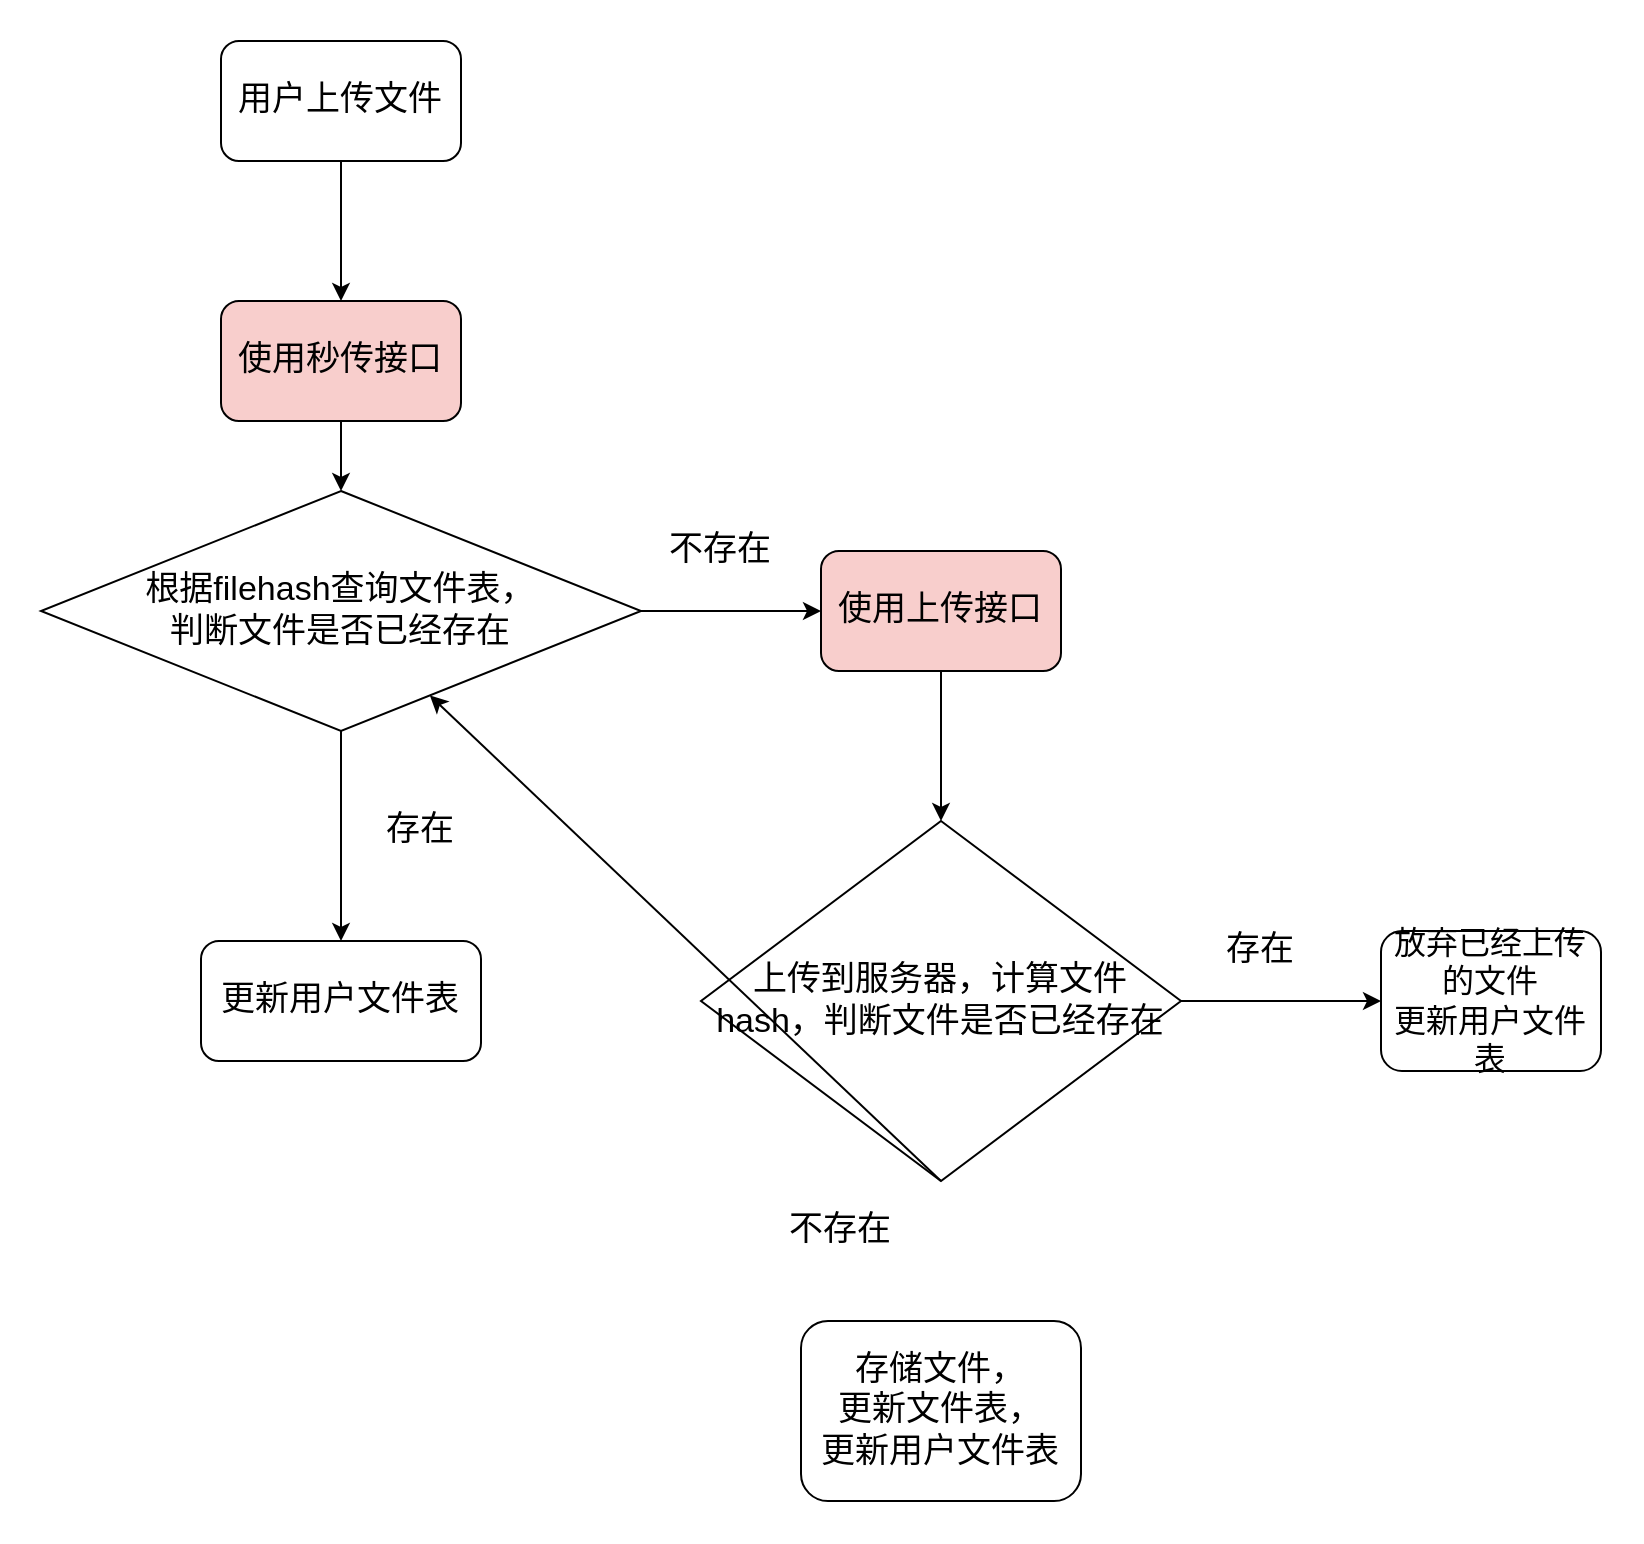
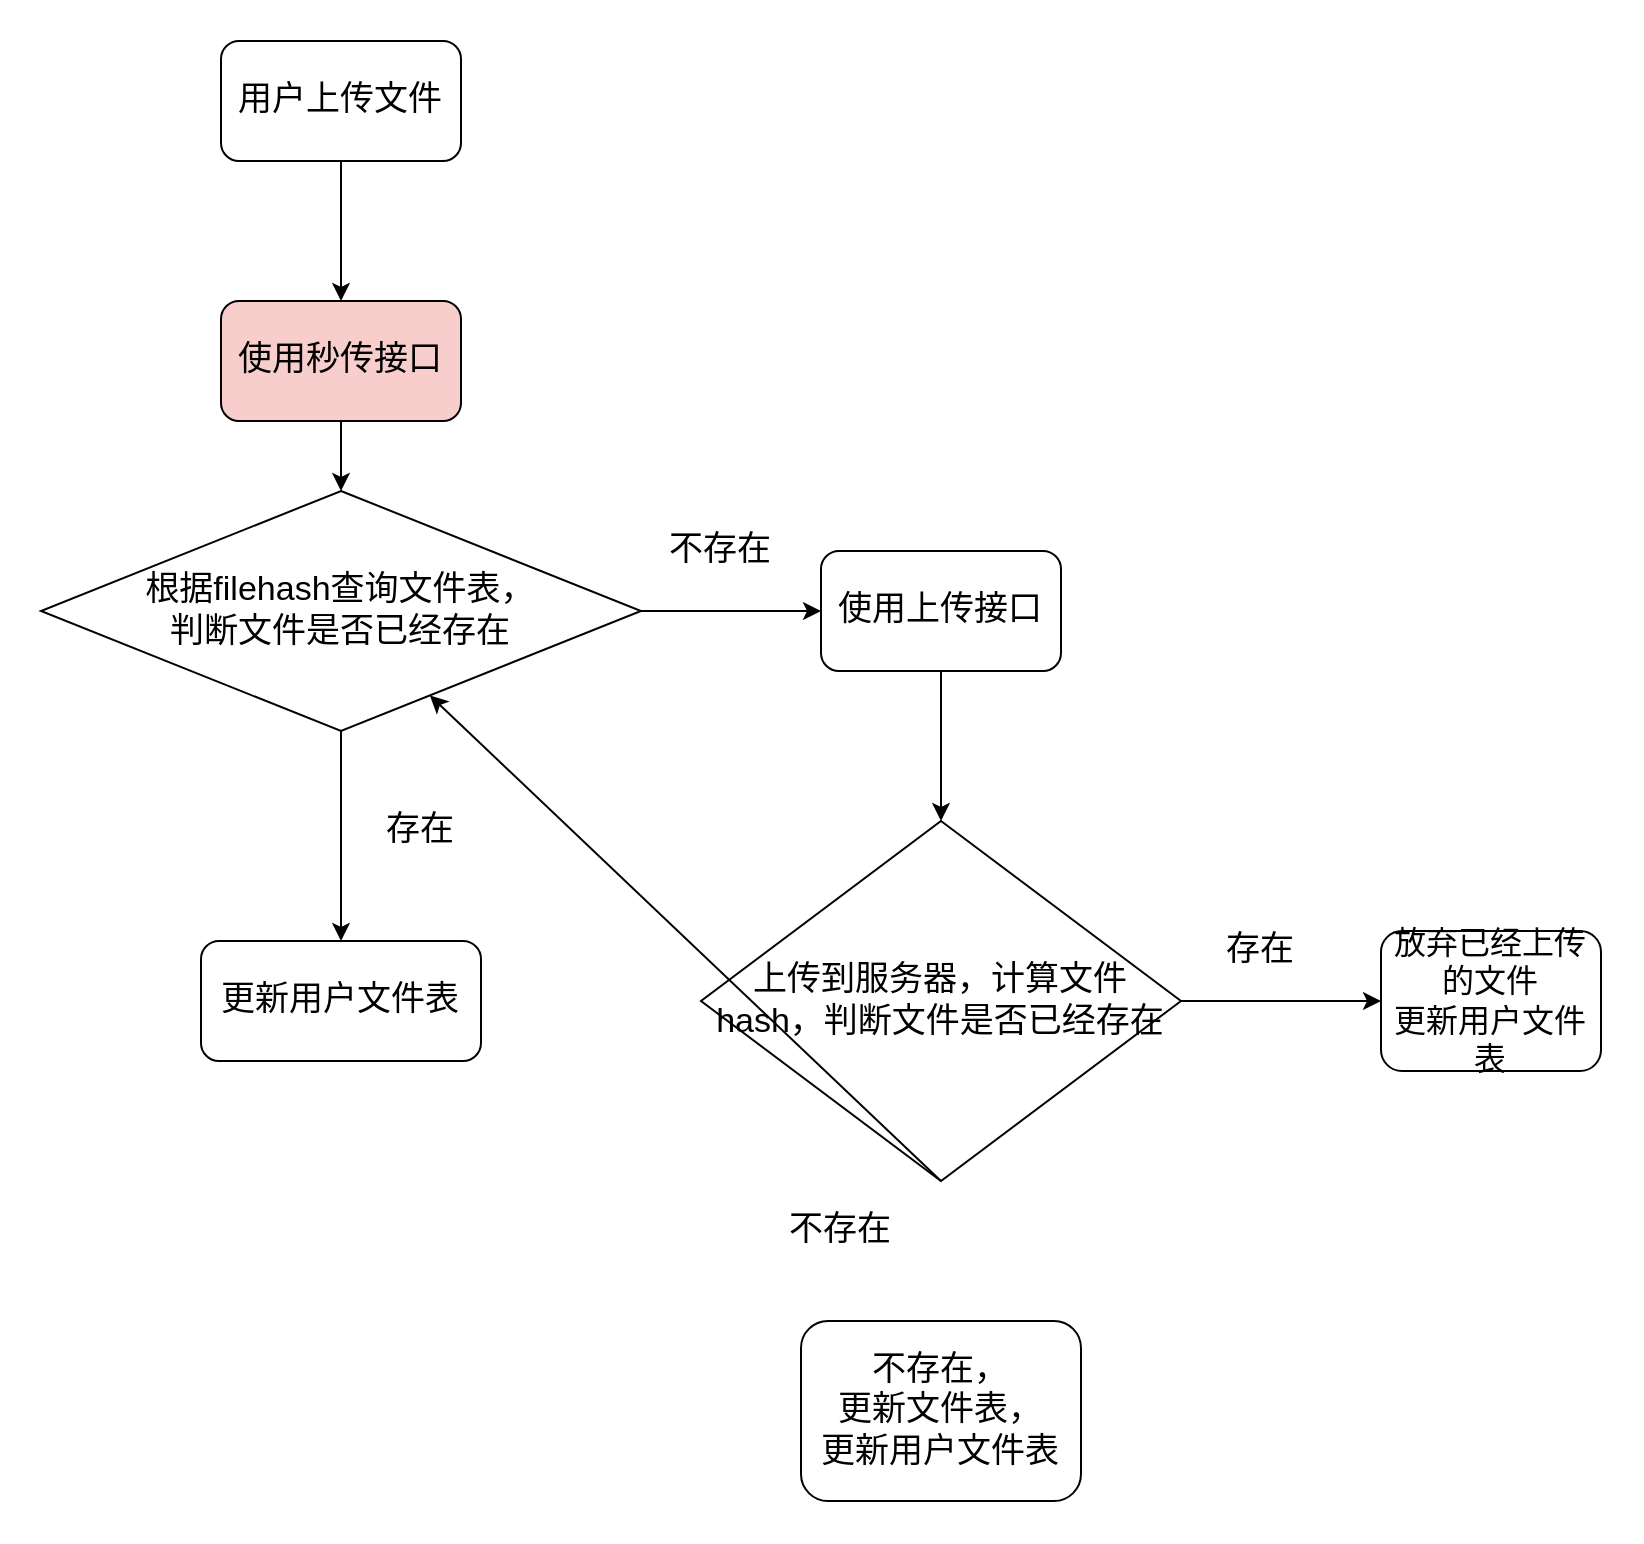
  <mxCell id="0" />
  <mxCell id="1" parent="0" />
  <mxCell id="2" value="&lt;font style=&quot;font-size: 17px;&quot;&gt;用户上传文件&lt;/font&gt;" style="rounded=1;whiteSpace=wrap;html=1;" parent="1" vertex="1"><mxGeometry x="110" y="20" width="120" height="60" as="geometry" /></mxCell>
  <mxCell id="3" value="根据filehash查询文件表，&lt;br&gt;判断文件是否已经存在" style="rhombus;whiteSpace=wrap;html=1;fontSize=17;" parent="1" vertex="1"><mxGeometry x="20" y="245" width="300" height="120" as="geometry" /></mxCell>
  <mxCell id="4" value="" style="endArrow=classic;html=1;rounded=0;fontSize=17;exitX=0.5;exitY=1;exitDx=0;exitDy=0;" parent="1" source="3" edge="1"><mxGeometry width="50" height="50" relative="1" as="geometry"><mxPoint x="180" y="370" as="sourcePoint" /><mxPoint x="170" y="470" as="targetPoint" /></mxGeometry></mxCell>
  <mxCell id="5" value="使用秒传接口" style="rounded=1;whiteSpace=wrap;html=1;fontSize=17;fillColor=#f8cecc;" parent="1" vertex="1"><mxGeometry x="110" y="150" width="120" height="60" as="geometry" /></mxCell>
  <mxCell id="6" value="存在" style="text;html=1;strokeColor=none;fillColor=none;align=center;verticalAlign=middle;whiteSpace=wrap;rounded=0;fontSize=17;" parent="1" vertex="1"><mxGeometry x="180" y="400" width="60" height="30" as="geometry" /></mxCell>
  <mxCell id="7" value="更新用户文件表" style="rounded=1;whiteSpace=wrap;html=1;fontSize=17;" parent="1" vertex="1"><mxGeometry x="100" y="470" width="140" height="60" as="geometry" /></mxCell>
  <mxCell id="8" value="" style="endArrow=classic;html=1;rounded=0;fontSize=17;exitX=1;exitY=0.5;exitDx=0;exitDy=0;" parent="1" source="3" edge="1"><mxGeometry width="50" height="50" relative="1" as="geometry"><mxPoint x="180" y="360" as="sourcePoint" /><mxPoint x="410" y="305" as="targetPoint" /></mxGeometry></mxCell>
  <mxCell id="9" value="不存在" style="text;html=1;strokeColor=none;fillColor=none;align=center;verticalAlign=middle;whiteSpace=wrap;rounded=0;fontSize=17;" parent="1" vertex="1"><mxGeometry x="330" y="260" width="60" height="30" as="geometry" /></mxCell>
- <mxCell id="10" value="使用上传接口" style="rounded=1;whiteSpace=wrap;html=1;fontSize=17;fillColor=#f8cecc;" parent="1" vertex="1"><mxGeometry x="410" y="275" width="120" height="60" as="geometry" /></mxCell>
+ <mxCell id="10" value="使用上传接口" style="rounded=1;whiteSpace=wrap;html=1;fontSize=17;" parent="1" vertex="1"><mxGeometry x="410" y="275" width="120" height="60" as="geometry" /></mxCell>
  <mxCell id="11" value="" style="endArrow=classic;html=1;rounded=0;fontSize=17;exitX=0.5;exitY=1;exitDx=0;exitDy=0;" parent="1" source="10" target="12" edge="1"><mxGeometry width="50" height="50" relative="1" as="geometry"><mxPoint x="180" y="360" as="sourcePoint" /><mxPoint x="470" y="400" as="targetPoint" /></mxGeometry></mxCell>
  <mxCell id="12" value="上传到服务器，计算文件hash，判断文件是否已经存在" style="rhombus;whiteSpace=wrap;html=1;fontSize=17;" parent="1" vertex="1"><mxGeometry x="350" y="410" width="240" height="180" as="geometry" /></mxCell>
  <mxCell id="13" value="" style="endArrow=classic;html=1;rounded=0;fontSize=17;exitX=1;exitY=0.5;exitDx=0;exitDy=0;entryX=0;entryY=0.5;entryDx=0;entryDy=0;" parent="1" source="12" target="20" edge="1"><mxGeometry width="50" height="50" relative="1" as="geometry"><mxPoint x="440" y="390" as="sourcePoint" /><mxPoint x="690" y="500" as="targetPoint" /></mxGeometry></mxCell>
  <mxCell id="14" value="存在" style="text;html=1;strokeColor=none;fillColor=none;align=center;verticalAlign=middle;whiteSpace=wrap;rounded=0;fontSize=17;" parent="1" vertex="1"><mxGeometry x="600" y="460" width="60" height="30" as="geometry" /></mxCell>
  <mxCell id="15" value="" style="endArrow=classic;html=1;rounded=0;fontSize=17;exitX=0.5;exitY=1;exitDx=0;exitDy=0;" parent="1" source="12" target="3" edge="1"><mxGeometry width="50" height="50" relative="1" as="geometry"><mxPoint x="230" y="390" as="sourcePoint" /><mxPoint x="470" y="690" as="targetPoint" /></mxGeometry></mxCell>
- <mxCell id="16" value="存储文件，&lt;br&gt;更新文件表，&lt;br&gt;更新用户文件表" style="rounded=1;whiteSpace=wrap;html=1;fontSize=17;" parent="1" vertex="1"><mxGeometry x="400" y="660" width="140" height="90" as="geometry" /></mxCell>
+ <mxCell id="16" value="不存在，&lt;br&gt;更新文件表，&lt;br&gt;更新用户文件表" style="rounded=1;whiteSpace=wrap;html=1;fontSize=17;" parent="1" vertex="1"><mxGeometry x="400" y="660" width="140" height="90" as="geometry" /></mxCell>
  <mxCell id="17" value="不存在" style="text;html=1;strokeColor=none;fillColor=none;align=center;verticalAlign=middle;whiteSpace=wrap;rounded=0;fontSize=17;" parent="1" vertex="1"><mxGeometry x="390" y="600" width="60" height="30" as="geometry" /></mxCell>
  <mxCell id="18" value="" style="endArrow=classic;html=1;rounded=0;fontSize=17;exitX=0.5;exitY=1;exitDx=0;exitDy=0;entryX=0.5;entryY=0;entryDx=0;entryDy=0;" parent="1" source="5" target="3" edge="1"><mxGeometry width="50" height="50" relative="1" as="geometry"><mxPoint x="290" y="380" as="sourcePoint" /><mxPoint x="340" y="330" as="targetPoint" /></mxGeometry></mxCell>
  <mxCell id="19" value="" style="endArrow=classic;html=1;rounded=0;fontSize=17;exitX=0.5;exitY=1;exitDx=0;exitDy=0;" parent="1" source="2" target="5" edge="1"><mxGeometry width="50" height="50" relative="1" as="geometry"><mxPoint x="290" y="380" as="sourcePoint" /><mxPoint x="340" y="330" as="targetPoint" /></mxGeometry></mxCell>
  <mxCell id="20" value="&lt;font style=&quot;font-size: 16px;&quot;&gt;放弃已经上传的文件&lt;br&gt;更新用户文件表&lt;/font&gt;" style="rounded=1;whiteSpace=wrap;html=1;" vertex="1" parent="1"><mxGeometry x="690" y="465" width="110" height="70" as="geometry" /></mxCell>
